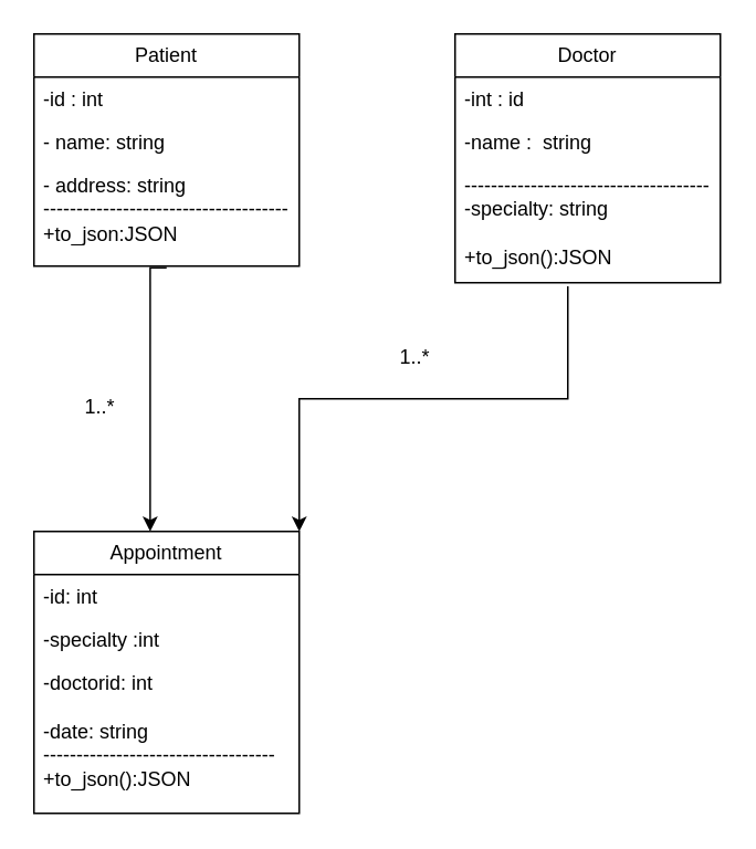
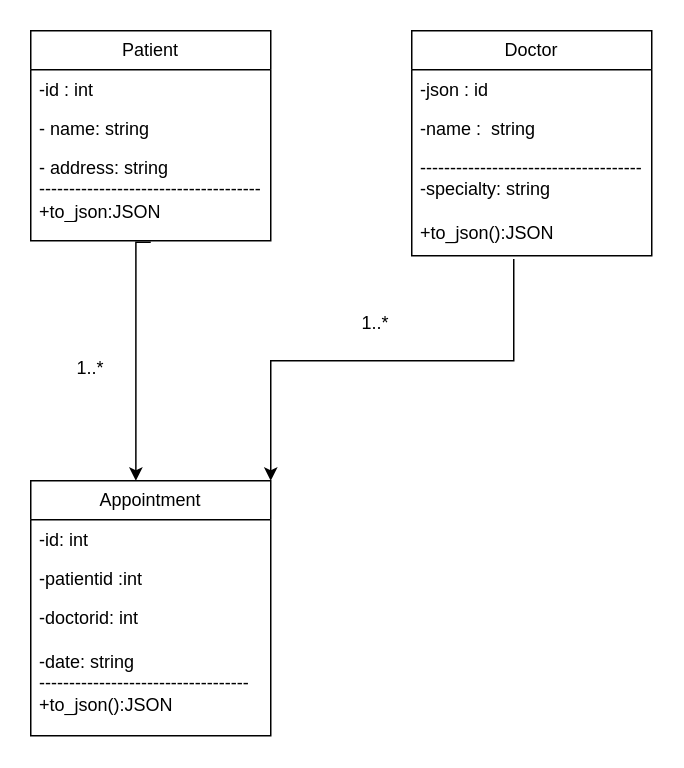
  <mxCell id="0" />
  <mxCell id="1" parent="0" />
  <mxCell id="2" value="Patient" style="swimlane;fontStyle=0;childLayout=stackLayout;horizontal=1;startSize=26;fillColor=none;horizontalStack=0;resizeParent=1;resizeParentMax=0;resizeLast=0;collapsible=1;marginBottom=0;whiteSpace=wrap;html=1;" vertex="1" parent="1"><mxGeometry x="20" y="20" width="160" height="140" as="geometry" /></mxCell>
  <mxCell id="3" value="-id : int" style="text;strokeColor=none;fillColor=none;align=left;verticalAlign=top;spacingLeft=4;spacingRight=4;overflow=hidden;rotatable=0;points=[[0,0.5],[1,0.5]];portConstraint=eastwest;whiteSpace=wrap;html=1;" vertex="1" parent="2"><mxGeometry y="26" width="160" height="26" as="geometry" /></mxCell>
  <mxCell id="4" value=" - name: string " style="text;strokeColor=none;fillColor=none;align=left;verticalAlign=top;spacingLeft=4;spacingRight=4;overflow=hidden;rotatable=0;points=[[0,0.5],[1,0.5]];portConstraint=eastwest;whiteSpace=wrap;html=1;" vertex="1" parent="2"><mxGeometry y="52" width="160" height="26" as="geometry" /></mxCell>
  <mxCell id="5" value=" - address: string&lt;div&gt;-------------------------------------&lt;div&gt;&lt;span style=&quot;background-color: initial;&quot;&gt;+to_json:JSON&lt;/span&gt;&lt;/div&gt;&lt;/div&gt;" style="text;strokeColor=none;fillColor=none;align=left;verticalAlign=top;spacingLeft=4;spacingRight=4;overflow=hidden;rotatable=0;points=[[0,0.5],[1,0.5]];portConstraint=eastwest;whiteSpace=wrap;html=1;" vertex="1" parent="2"><mxGeometry y="78" width="160" height="62" as="geometry" /></mxCell>
  <mxCell id="6" value="Doctor" style="swimlane;fontStyle=0;childLayout=stackLayout;horizontal=1;startSize=26;fillColor=none;horizontalStack=0;resizeParent=1;resizeParentMax=0;resizeLast=0;collapsible=1;marginBottom=0;whiteSpace=wrap;html=1;" vertex="1" parent="1"><mxGeometry x="274" y="20" width="160" height="150" as="geometry" /></mxCell>
- <mxCell id="7" value="-int : id" style="text;strokeColor=none;fillColor=none;align=left;verticalAlign=top;spacingLeft=4;spacingRight=4;overflow=hidden;rotatable=0;points=[[0,0.5],[1,0.5]];portConstraint=eastwest;whiteSpace=wrap;html=1;" vertex="1" parent="6"><mxGeometry y="26" width="160" height="26" as="geometry" /></mxCell>
+ <mxCell id="7" value="-json : id" style="text;strokeColor=none;fillColor=none;align=left;verticalAlign=top;spacingLeft=4;spacingRight=4;overflow=hidden;rotatable=0;points=[[0,0.5],[1,0.5]];portConstraint=eastwest;whiteSpace=wrap;html=1;" vertex="1" parent="6"><mxGeometry y="26" width="160" height="26" as="geometry" /></mxCell>
  <mxCell id="8" value="-name :&amp;nbsp; string" style="text;strokeColor=none;fillColor=none;align=left;verticalAlign=top;spacingLeft=4;spacingRight=4;overflow=hidden;rotatable=0;points=[[0,0.5],[1,0.5]];portConstraint=eastwest;whiteSpace=wrap;html=1;" vertex="1" parent="6"><mxGeometry y="52" width="160" height="26" as="geometry" /></mxCell>
  <mxCell id="9" value="&lt;div&gt;-------------------------------------&lt;/div&gt;-specialty: string&lt;div&gt;&lt;br&gt;&lt;/div&gt;&lt;div&gt;+to_json():JSON&lt;/div&gt;" style="text;strokeColor=none;fillColor=none;align=left;verticalAlign=top;spacingLeft=4;spacingRight=4;overflow=hidden;rotatable=0;points=[[0,0.5],[1,0.5]];portConstraint=eastwest;whiteSpace=wrap;html=1;" vertex="1" parent="6"><mxGeometry y="78" width="160" height="72" as="geometry" /></mxCell>
  <mxCell id="10" value="Appointment" style="swimlane;fontStyle=0;childLayout=stackLayout;horizontal=1;startSize=26;fillColor=none;horizontalStack=0;resizeParent=1;resizeParentMax=0;resizeLast=0;collapsible=1;marginBottom=0;whiteSpace=wrap;html=1;" vertex="1" parent="1"><mxGeometry x="20" y="320" width="160" height="170" as="geometry" /></mxCell>
  <mxCell id="11" value="-id: int&amp;nbsp;" style="text;strokeColor=none;fillColor=none;align=left;verticalAlign=top;spacingLeft=4;spacingRight=4;overflow=hidden;rotatable=0;points=[[0,0.5],[1,0.5]];portConstraint=eastwest;whiteSpace=wrap;html=1;" vertex="1" parent="10"><mxGeometry y="26" width="160" height="26" as="geometry" /></mxCell>
- <mxCell id="12" value="-specialty :int" style="text;strokeColor=none;fillColor=none;align=left;verticalAlign=top;spacingLeft=4;spacingRight=4;overflow=hidden;rotatable=0;points=[[0,0.5],[1,0.5]];portConstraint=eastwest;whiteSpace=wrap;html=1;" vertex="1" parent="10"><mxGeometry y="52" width="160" height="26" as="geometry" /></mxCell>
+ <mxCell id="12" value="-patientid :int" style="text;strokeColor=none;fillColor=none;align=left;verticalAlign=top;spacingLeft=4;spacingRight=4;overflow=hidden;rotatable=0;points=[[0,0.5],[1,0.5]];portConstraint=eastwest;whiteSpace=wrap;html=1;" vertex="1" parent="10"><mxGeometry y="52" width="160" height="26" as="geometry" /></mxCell>
  <mxCell id="13" value="-doctorid: int&lt;div&gt;&lt;br&gt;&lt;div&gt;-date: string&lt;/div&gt;&lt;/div&gt;&lt;div&gt;-----------------------------------&lt;/div&gt;&lt;div&gt;+to_json():JSON&lt;/div&gt;" style="text;strokeColor=none;fillColor=none;align=left;verticalAlign=top;spacingLeft=4;spacingRight=4;overflow=hidden;rotatable=0;points=[[0,0.5],[1,0.5]];portConstraint=eastwest;whiteSpace=wrap;html=1;" vertex="1" parent="10"><mxGeometry y="78" width="160" height="92" as="geometry" /></mxCell>
  <mxCell id="14" style="edgeStyle=orthogonalEdgeStyle;rounded=0;orthogonalLoop=1;jettySize=auto;html=1;entryX=0.438;entryY=0;entryDx=0;entryDy=0;entryPerimeter=0;" edge="1" parent="1" target="10"><mxGeometry relative="1" as="geometry"><mxPoint x="100" y="161" as="sourcePoint" /><Array as="points"><mxPoint x="90" y="161" /></Array></mxGeometry></mxCell>
  <mxCell id="15" style="edgeStyle=orthogonalEdgeStyle;rounded=0;orthogonalLoop=1;jettySize=auto;html=1;exitX=0.425;exitY=1.031;exitDx=0;exitDy=0;entryX=1;entryY=0;entryDx=0;entryDy=0;exitPerimeter=0;" edge="1" parent="1" source="9" target="10"><mxGeometry relative="1" as="geometry"><Array as="points"><mxPoint x="342" y="240" /><mxPoint x="180" y="240" /></Array></mxGeometry></mxCell>
  <mxCell id="16" value="1..*" style="text;html=1;align=center;verticalAlign=middle;whiteSpace=wrap;rounded=0;" vertex="1" parent="1"><mxGeometry x="220" y="200" width="60" height="30" as="geometry" /></mxCell>
  <mxCell id="17" value="1..*" style="text;html=1;align=center;verticalAlign=middle;whiteSpace=wrap;rounded=0;" vertex="1" parent="1"><mxGeometry x="30" y="230" width="60" height="30" as="geometry" /></mxCell>
